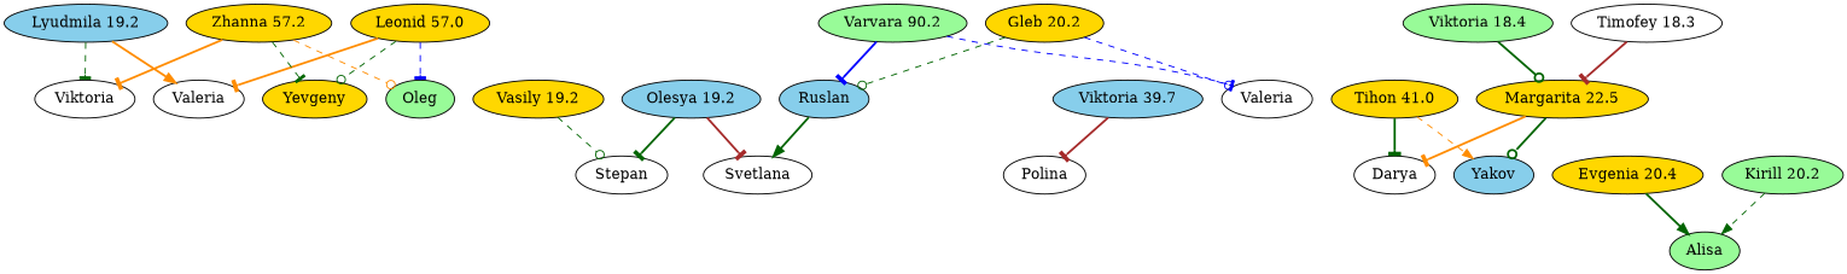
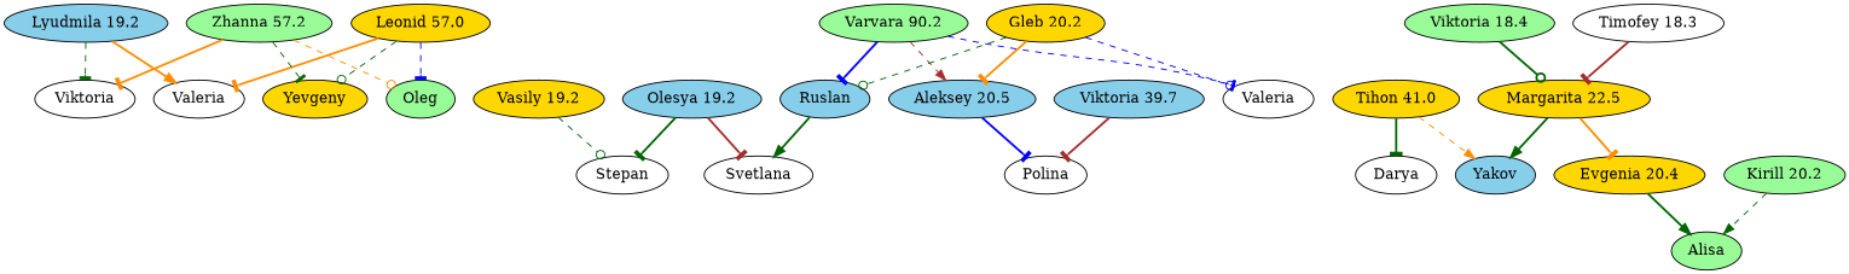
  digraph {
    node [fillcolor=white style=filled]
    edge [arrowhead=tee color=darkgreen style=bold]
    n1 [fillcolor=skyblue label="Lyudmila 19.2"]
    n2 [label=Viktoria]
    n3 [label=Valeria]
    n4 [fillcolor=gold label="Leonid 57.0"]
    n5 [fillcolor=gold label=Yevgeny]
    n6 [fillcolor=palegreen label=Oleg]
    n7 [fillcolor=skyblue label="Olesya 19.2"]
    n8 [label=Stepan]
    n9 [label=Svetlana]
    n10 [fillcolor=gold label="Vasily 19.2"]
    n11 [fillcolor=palegreen label="Varvara 90.2"]
    n12 [fillcolor=skyblue label=Ruslan]
+   n13 [fillcolor=skyblue label="Aleksey 20.5"]
    n14 [label=Valeria]
    n15 [label=Polina]
    n16 [fillcolor=gold label="Gleb 20.2"]
    n17 [fillcolor=palegreen label="Viktoria 18.4"]
    n18 [fillcolor=gold label="Margarita 22.5"]
    n19 [label=Darya]
    n20 [fillcolor=skyblue label=Yakov]
    n21 [label="Timofey 18.3"]
    n22 [fillcolor=gold label="Evgenia 20.4"]
    n23 [fillcolor=palegreen label=Alisa]
    n24 [fillcolor=palegreen label="Kirill 20.2"]
    n25 [fillcolor=skyblue label="Viktoria 39.7"]
    n26 [fillcolor=gold label="Tihon 41.0"]
-   n27 [fillcolor=gold label="Zhanna 57.2"]
+   n27 [fillcolor=palegreen label="Zhanna 57.2"]
    n1 -> n2 [style=dashed]
    n1 -> n3 [arrowhead=normal color=darkorange]
    n4 -> n3 [color=darkorange]
    n4 -> n5 [arrowhead=odot style=dashed]
    n4 -> n6 [color=blue style=dashed]
    n7 -> n8
    n7 -> n9 [color=brown]
    n10 -> n8 [arrowhead=odot style=dashed]
    n11 -> n12 [color=blue]
+   n11 -> n13 [arrowhead=normal color=brown style=dashed]
    n11 -> n14 [color=blue style=dashed]
    n12 -> n9 [arrowhead=normal]
+   n13 -> n15 [color=blue]
    n16 -> n12 [arrowhead=odot style=dashed]
+   n16 -> n13 [color=darkorange]
    n16 -> n14 [arrowhead=odot color=blue style=dashed]
    n17 -> n18 [arrowhead=odot]
-   n18 -> n19 [color=darkorange]
-   n18 -> n20 [arrowhead=odot]
+   n18 -> n22 [color=darkorange]
+   n18 -> n20 [arrowhead=normal]
    n21 -> n18 [color=brown]
    n22 -> n23 [arrowhead=normal]
    n24 -> n23 [arrowhead=normal style=dashed]
    n25 -> n15 [color=brown]
    n26 -> n19
    n26 -> n20 [arrowhead=normal color=darkorange style=dashed]
    n27 -> n2 [color=darkorange]
    n27 -> n5 [style=dashed]
    n27 -> n6 [arrowhead=odot color=darkorange style=dashed]
  }
